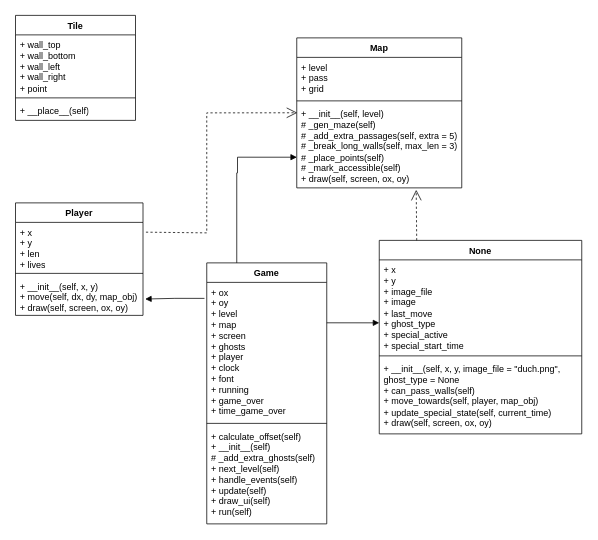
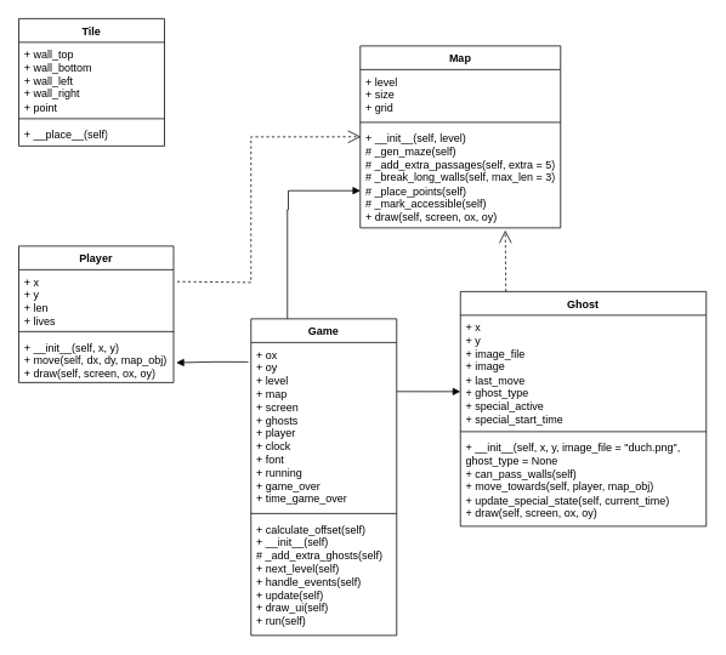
  <mxCell id="0" />
  <mxCell id="1" parent="0" />
  <mxCell id="2" value="Tile" style="swimlane;fontStyle=1;align=center;verticalAlign=top;childLayout=stackLayout;horizontal=1;startSize=26;horizontalStack=0;resizeParent=1;resizeParentMax=0;resizeLast=0;collapsible=1;marginBottom=0;whiteSpace=wrap;html=1;" parent="1" vertex="1"><mxGeometry x="20" y="20" width="160" height="140" as="geometry"><mxRectangle x="110" y="120" width="60" height="30" as="alternateBounds" /></mxGeometry></mxCell>
  <mxCell id="3" value="+ wall_top&lt;div&gt;+ wall_bottom&lt;/div&gt;&lt;div&gt;+ wall_left&lt;/div&gt;&lt;div&gt;+ wall_right&lt;/div&gt;&lt;div&gt;+ point&lt;/div&gt;" style="text;strokeColor=none;fillColor=none;align=left;verticalAlign=top;spacingLeft=4;spacingRight=4;overflow=hidden;rotatable=0;points=[[0,0.5],[1,0.5]];portConstraint=eastwest;whiteSpace=wrap;html=1;" parent="2" vertex="1"><mxGeometry y="26" width="160" height="80" as="geometry" /></mxCell>
  <mxCell id="4" value="" style="line;strokeWidth=1;fillColor=none;align=left;verticalAlign=middle;spacingTop=-1;spacingLeft=3;spacingRight=3;rotatable=0;labelPosition=right;points=[];portConstraint=eastwest;strokeColor=inherit;" parent="2" vertex="1"><mxGeometry y="106" width="160" height="8" as="geometry" /></mxCell>
  <mxCell id="5" value="&lt;font&gt;+ __place__(self)&lt;/font&gt;" style="text;strokeColor=none;fillColor=none;align=left;verticalAlign=top;spacingLeft=4;spacingRight=4;overflow=hidden;rotatable=0;points=[[0,0.5],[1,0.5]];portConstraint=eastwest;whiteSpace=wrap;html=1;fontColor=default;" parent="2" vertex="1"><mxGeometry y="114" width="160" height="26" as="geometry" /></mxCell>
- <mxCell id="6" value="None" style="swimlane;fontStyle=1;align=center;verticalAlign=top;childLayout=stackLayout;horizontal=1;startSize=26;horizontalStack=0;resizeParent=1;resizeParentMax=0;resizeLast=0;collapsible=1;marginBottom=0;whiteSpace=wrap;html=1;" parent="1" vertex="1"><mxGeometry x="505" y="320" width="270" height="258" as="geometry"><mxRectangle x="660" y="290" width="70" height="30" as="alternateBounds" /></mxGeometry></mxCell>
+ <mxCell id="6" value="Ghost" style="swimlane;fontStyle=1;align=center;verticalAlign=top;childLayout=stackLayout;horizontal=1;startSize=26;horizontalStack=0;resizeParent=1;resizeParentMax=0;resizeLast=0;collapsible=1;marginBottom=0;whiteSpace=wrap;html=1;" parent="1" vertex="1"><mxGeometry x="505" y="320" width="270" height="258" as="geometry"><mxRectangle x="660" y="290" width="70" height="30" as="alternateBounds" /></mxGeometry></mxCell>
  <mxCell id="7" value="+ x&lt;div&gt;+ y&lt;/div&gt;&lt;div&gt;+ image_file&lt;/div&gt;&lt;div&gt;+ image&lt;/div&gt;&lt;div&gt;+ last_move&lt;/div&gt;&lt;div&gt;+ ghost_type&lt;/div&gt;&lt;div&gt;+ special_active&lt;/div&gt;&lt;div&gt;+ special_start_time&lt;/div&gt;" style="text;strokeColor=none;fillColor=none;align=left;verticalAlign=top;spacingLeft=4;spacingRight=4;overflow=hidden;rotatable=0;points=[[0,0.5],[1,0.5]];portConstraint=eastwest;whiteSpace=wrap;html=1;" parent="6" vertex="1"><mxGeometry y="26" width="270" height="124" as="geometry" /></mxCell>
  <mxCell id="8" value="" style="line;strokeWidth=1;fillColor=none;align=left;verticalAlign=middle;spacingTop=-1;spacingLeft=3;spacingRight=3;rotatable=0;labelPosition=right;points=[];portConstraint=eastwest;strokeColor=inherit;" parent="6" vertex="1"><mxGeometry y="150" width="270" height="8" as="geometry" /></mxCell>
  <mxCell id="9" value="+ __init__(self, x, y, image_file = &quot;duch.png&quot;, ghost_type = None&lt;div&gt;+ can_pass_walls(self)&lt;/div&gt;&lt;div&gt;+ move_towards(self, player, map_obj)&lt;/div&gt;&lt;div&gt;+ update_special_state(self, current_time)&lt;/div&gt;&lt;div&gt;+ draw(self, screen, ox, oy)&lt;/div&gt;" style="text;strokeColor=none;fillColor=none;align=left;verticalAlign=top;spacingLeft=4;spacingRight=4;overflow=hidden;rotatable=0;points=[[0,0.5],[1,0.5]];portConstraint=eastwest;whiteSpace=wrap;html=1;" parent="6" vertex="1"><mxGeometry y="158" width="270" height="100" as="geometry" /></mxCell>
  <mxCell id="10" value="Map" style="swimlane;fontStyle=1;align=center;verticalAlign=top;childLayout=stackLayout;horizontal=1;startSize=26;horizontalStack=0;resizeParent=1;resizeParentMax=0;resizeLast=0;collapsible=1;marginBottom=0;whiteSpace=wrap;html=1;" parent="1" vertex="1"><mxGeometry x="395" y="50" width="220" height="200" as="geometry" /></mxCell>
- <mxCell id="11" value="+ level&lt;div&gt;+ pass&amp;nbsp;&lt;/div&gt;&lt;div&gt;+ grid&lt;/div&gt;" style="text;strokeColor=none;fillColor=none;align=left;verticalAlign=top;spacingLeft=4;spacingRight=4;overflow=hidden;rotatable=0;points=[[0,0.5],[1,0.5]];portConstraint=eastwest;whiteSpace=wrap;html=1;" parent="10" vertex="1"><mxGeometry y="26" width="220" height="54" as="geometry" /></mxCell>
+ <mxCell id="11" value="+ level&lt;div&gt;+ size&amp;nbsp;&lt;/div&gt;&lt;div&gt;+ grid&lt;/div&gt;" style="text;strokeColor=none;fillColor=none;align=left;verticalAlign=top;spacingLeft=4;spacingRight=4;overflow=hidden;rotatable=0;points=[[0,0.5],[1,0.5]];portConstraint=eastwest;whiteSpace=wrap;html=1;" parent="10" vertex="1"><mxGeometry y="26" width="220" height="54" as="geometry" /></mxCell>
  <mxCell id="12" value="" style="line;strokeWidth=1;fillColor=none;align=left;verticalAlign=middle;spacingTop=-1;spacingLeft=3;spacingRight=3;rotatable=0;labelPosition=right;points=[];portConstraint=eastwest;strokeColor=inherit;" parent="10" vertex="1"><mxGeometry y="80" width="220" height="8" as="geometry" /></mxCell>
  <mxCell id="13" value="+ __init__(self, level)&lt;div&gt;# _gen_maze(self)&lt;/div&gt;&lt;div&gt;# _add_extra_passages(self, extra = 5)&lt;/div&gt;&lt;div&gt;# _break_long_walls(self, max_len = 3)&lt;/div&gt;&lt;div&gt;# _place_points(self)&lt;/div&gt;&lt;div&gt;# _mark_accessible(self)&lt;/div&gt;&lt;div&gt;+ draw(self, screen, ox, oy)&lt;/div&gt;" style="text;strokeColor=none;fillColor=none;align=left;verticalAlign=top;spacingLeft=4;spacingRight=4;overflow=hidden;rotatable=0;points=[[0,0.5],[1,0.5]];portConstraint=eastwest;whiteSpace=wrap;html=1;" parent="10" vertex="1"><mxGeometry y="88" width="220" height="112" as="geometry" /></mxCell>
  <mxCell id="14" value="Player" style="swimlane;fontStyle=1;align=center;verticalAlign=top;childLayout=stackLayout;horizontal=1;startSize=26;horizontalStack=0;resizeParent=1;resizeParentMax=0;resizeLast=0;collapsible=1;marginBottom=0;whiteSpace=wrap;html=1;" parent="1" vertex="1"><mxGeometry x="20" y="270" width="170" height="150" as="geometry"><mxRectangle x="630" y="100" width="70" height="30" as="alternateBounds" /></mxGeometry></mxCell>
  <mxCell id="15" value="+ x&lt;div&gt;+ y&lt;/div&gt;&lt;div&gt;+ len&lt;/div&gt;&lt;div&gt;+ lives&lt;/div&gt;" style="text;strokeColor=none;fillColor=none;align=left;verticalAlign=top;spacingLeft=4;spacingRight=4;overflow=hidden;rotatable=0;points=[[0,0.5],[1,0.5]];portConstraint=eastwest;whiteSpace=wrap;html=1;" parent="14" vertex="1"><mxGeometry y="26" width="170" height="64" as="geometry" /></mxCell>
  <mxCell id="16" value="" style="line;strokeWidth=1;fillColor=none;align=left;verticalAlign=middle;spacingTop=-1;spacingLeft=3;spacingRight=3;rotatable=0;labelPosition=right;points=[];portConstraint=eastwest;strokeColor=inherit;" parent="14" vertex="1"><mxGeometry y="90" width="170" height="8" as="geometry" /></mxCell>
  <mxCell id="17" value="+ __init__(self, x, y)&lt;div&gt;+ move(self, dx, dy, map_obj)&lt;/div&gt;&lt;div&gt;+ draw(self, screen, ox, oy)&lt;/div&gt;" style="text;strokeColor=none;fillColor=none;align=left;verticalAlign=top;spacingLeft=4;spacingRight=4;overflow=hidden;rotatable=0;points=[[0,0.5],[1,0.5]];portConstraint=eastwest;whiteSpace=wrap;html=1;" parent="14" vertex="1"><mxGeometry y="98" width="170" height="52" as="geometry" /></mxCell>
  <mxCell id="18" value="Game" style="swimlane;fontStyle=1;align=center;verticalAlign=top;childLayout=stackLayout;horizontal=1;startSize=26;horizontalStack=0;resizeParent=1;resizeParentMax=0;resizeLast=0;collapsible=1;marginBottom=0;whiteSpace=wrap;html=1;" parent="1" vertex="1"><mxGeometry x="275" y="350" width="160" height="348" as="geometry"><mxRectangle x="530" y="520" width="70" height="30" as="alternateBounds" /></mxGeometry></mxCell>
  <mxCell id="19" value="+ ox&lt;div&gt;+ oy&lt;/div&gt;&lt;div&gt;+ level&lt;/div&gt;&lt;div&gt;+ map&lt;/div&gt;&lt;div&gt;+ screen&lt;/div&gt;&lt;div&gt;+ ghosts&lt;/div&gt;&lt;div&gt;+ player&lt;/div&gt;&lt;div&gt;+ clock&lt;/div&gt;&lt;div&gt;+ font&lt;/div&gt;&lt;div&gt;+ running&lt;/div&gt;&lt;div&gt;+ game_over&lt;/div&gt;&lt;div&gt;+ time_game_over&lt;/div&gt;" style="text;strokeColor=none;fillColor=none;align=left;verticalAlign=top;spacingLeft=4;spacingRight=4;overflow=hidden;rotatable=0;points=[[0,0.5],[1,0.5]];portConstraint=eastwest;whiteSpace=wrap;html=1;" parent="18" vertex="1"><mxGeometry y="26" width="160" height="184" as="geometry" /></mxCell>
  <mxCell id="20" value="" style="line;strokeWidth=1;fillColor=none;align=left;verticalAlign=middle;spacingTop=-1;spacingLeft=3;spacingRight=3;rotatable=0;labelPosition=right;points=[];portConstraint=eastwest;strokeColor=inherit;" parent="18" vertex="1"><mxGeometry y="210" width="160" height="8" as="geometry" /></mxCell>
  <mxCell id="21" value="+ calculate_offset(self)&lt;div&gt;+ __init__(self)&lt;/div&gt;&lt;div&gt;# _add_extra_ghosts(self)&lt;/div&gt;&lt;div&gt;+ next_level(self)&lt;/div&gt;&lt;div&gt;+ handle_events(self)&lt;/div&gt;&lt;div&gt;+ update(self)&lt;/div&gt;&lt;div&gt;+ draw_ui(self)&lt;/div&gt;&lt;div&gt;+ run(self)&lt;/div&gt;" style="text;strokeColor=none;fillColor=none;align=left;verticalAlign=top;spacingLeft=4;spacingRight=4;overflow=hidden;rotatable=0;points=[[0,0.5],[1,0.5]];portConstraint=eastwest;whiteSpace=wrap;html=1;" parent="18" vertex="1"><mxGeometry y="218" width="160" height="130" as="geometry" /></mxCell>
  <mxCell id="22" value="&lt;div&gt;&lt;br&gt;&lt;/div&gt;&lt;div&gt;&lt;br&gt;&lt;/div&gt;" style="endArrow=open;endSize=12;dashed=1;html=1;rounded=0;entryX=0.003;entryY=0.106;entryDx=0;entryDy=0;entryPerimeter=0;exitX=1.023;exitY=0.204;exitDx=0;exitDy=0;exitPerimeter=0;" parent="1" source="15" target="13" edge="1"><mxGeometry x="-0.21" y="-1" width="160" relative="1" as="geometry"><mxPoint x="215" y="270" as="sourcePoint" /><mxPoint x="392" y="190" as="targetPoint" /><Array as="points"><mxPoint x="275" y="310" /><mxPoint x="275" y="150" /></Array><mxPoint as="offset" /></mxGeometry></mxCell>
  <mxCell id="23" value="" style="endArrow=open;endSize=12;dashed=1;html=1;rounded=0;exitX=0.185;exitY=0;exitDx=0;exitDy=0;exitPerimeter=0;entryX=0.724;entryY=1.023;entryDx=0;entryDy=0;entryPerimeter=0;" parent="1" source="6" target="13" edge="1"><mxGeometry width="160" relative="1" as="geometry"><mxPoint x="565" y="280" as="sourcePoint" /><mxPoint x="725" y="280" as="targetPoint" /></mxGeometry></mxCell>
  <mxCell id="24" value="" style="endArrow=block;endFill=1;html=1;edgeStyle=orthogonalEdgeStyle;align=left;verticalAlign=top;rounded=0;exitX=0.25;exitY=0;exitDx=0;exitDy=0;entryX=0.001;entryY=0.635;entryDx=0;entryDy=0;entryPerimeter=0;" parent="1" source="18" target="13" edge="1"><mxGeometry x="-1" relative="1" as="geometry"><mxPoint x="305" y="300" as="sourcePoint" /><mxPoint x="315" y="190" as="targetPoint" /><Array as="points"><mxPoint x="315" y="230" /><mxPoint x="316" y="209" /></Array></mxGeometry></mxCell>
  <mxCell id="25" value="" style="endArrow=block;endFill=1;html=1;edgeStyle=orthogonalEdgeStyle;align=left;verticalAlign=top;rounded=0;exitX=-0.019;exitY=0.116;exitDx=0;exitDy=0;exitPerimeter=0;entryX=1.017;entryY=0.581;entryDx=0;entryDy=0;entryPerimeter=0;" parent="1" source="19" target="17" edge="1"><mxGeometry x="-1" relative="1" as="geometry"><mxPoint x="235" y="448.55" as="sourcePoint" /><mxPoint x="85" y="448.55" as="targetPoint" /></mxGeometry></mxCell>
  <mxCell id="26" value="" style="endArrow=block;endFill=1;html=1;edgeStyle=orthogonalEdgeStyle;align=left;verticalAlign=top;rounded=0;exitX=1;exitY=0.293;exitDx=0;exitDy=0;exitPerimeter=0;entryX=0;entryY=0.677;entryDx=0;entryDy=0;entryPerimeter=0;" parent="1" source="19" target="7" edge="1"><mxGeometry x="-1" relative="1" as="geometry"><mxPoint x="455" y="430" as="sourcePoint" /><mxPoint x="485" y="430" as="targetPoint" /></mxGeometry></mxCell>
